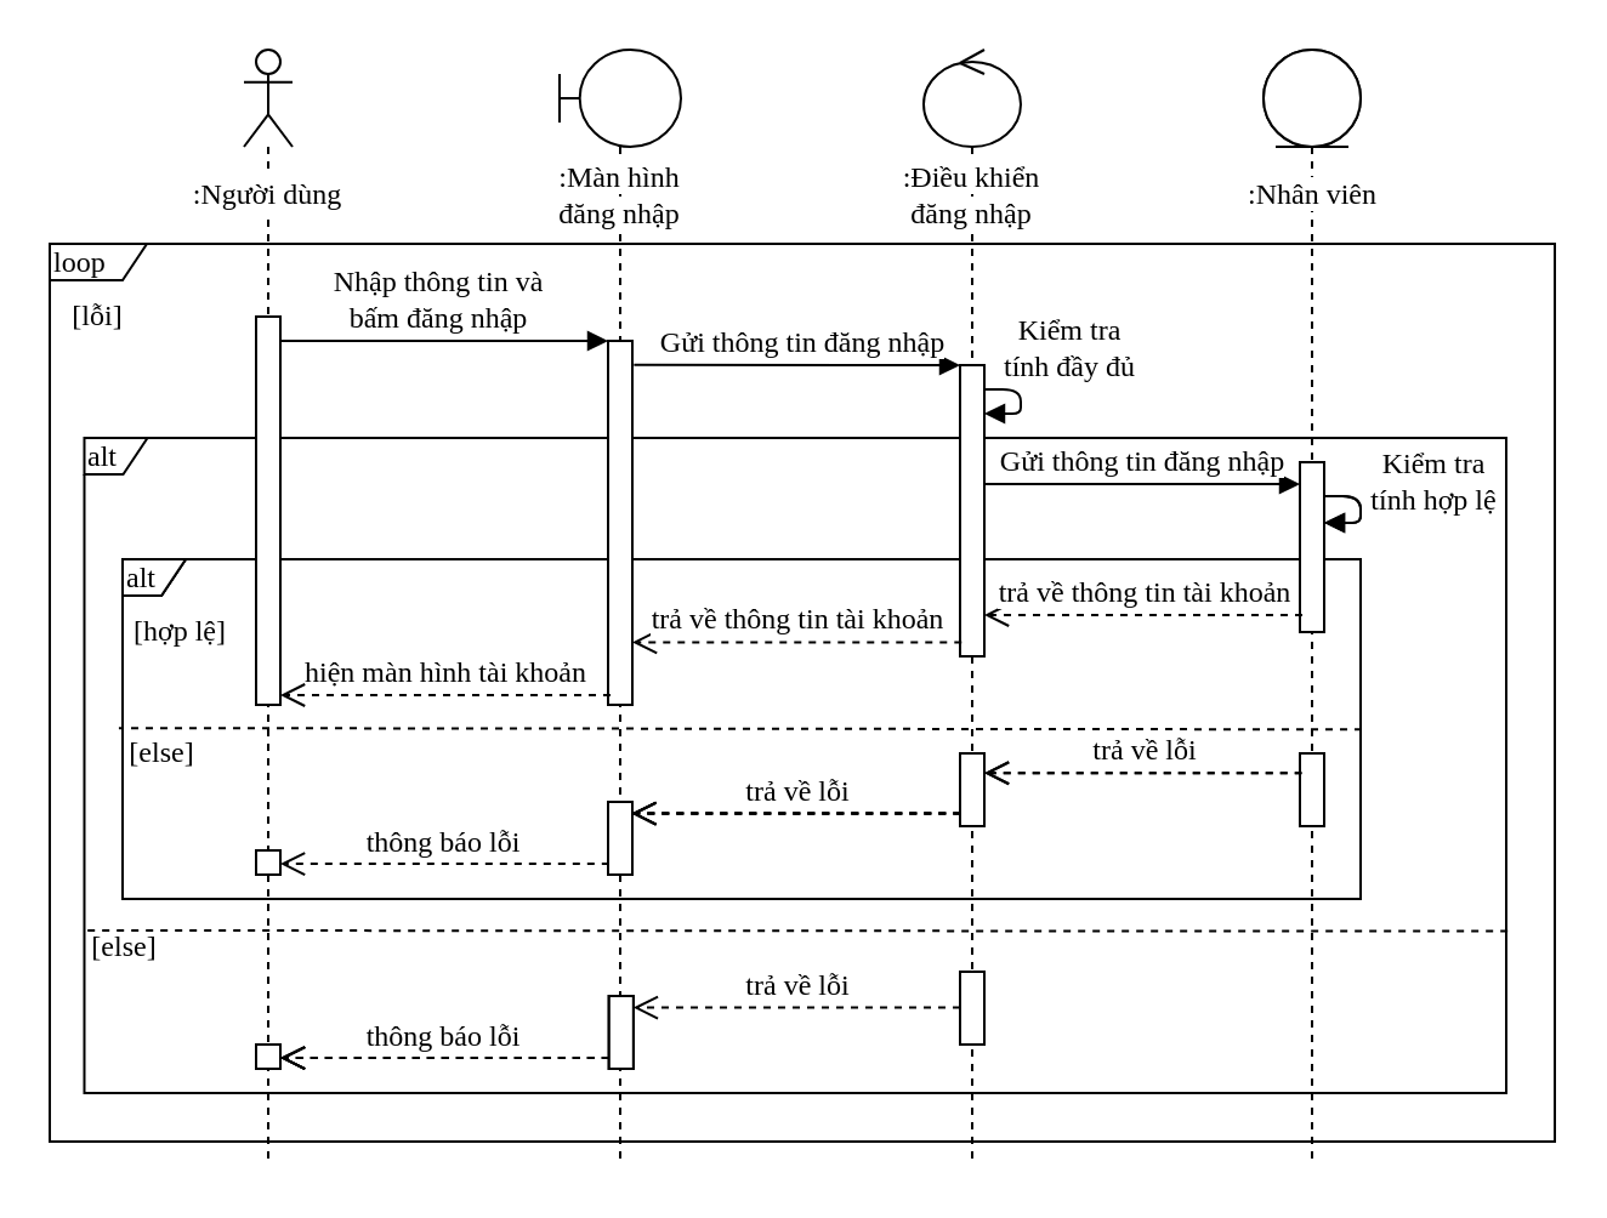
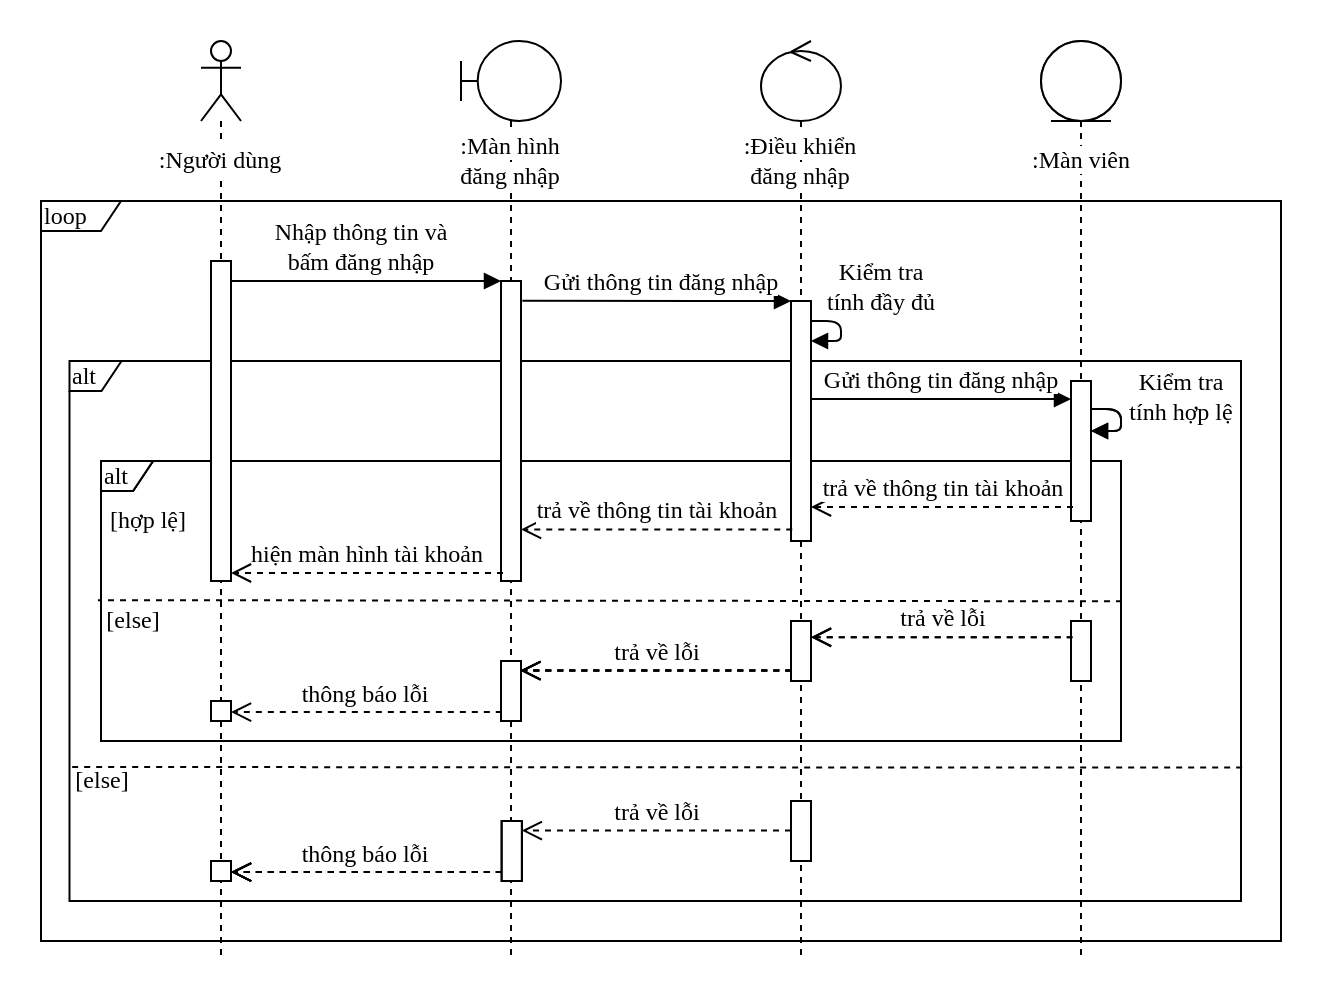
  <mxCell id="0" />
  <mxCell id="1" parent="0" />
  <mxCell id="2" value="alt" style="shape=umlFrame;whiteSpace=wrap;html=1;width=26;height=15;fontFamily=Times New Roman;fontSize=12;align=left;" parent="1" vertex="1"><mxGeometry x="50" y="230" width="510" height="140" as="geometry" /></mxCell>
  <mxCell id="3" value="alt" style="shape=umlFrame;whiteSpace=wrap;html=1;width=26;height=15;fontFamily=Times New Roman;fontSize=12;align=left;" parent="1" vertex="1"><mxGeometry x="34.25" y="180" width="585.75" height="270" as="geometry" /></mxCell>
  <mxCell id="4" value="alt" style="shape=umlFrame;whiteSpace=wrap;html=1;width=26;height=15;fontFamily=Times New Roman;fontSize=12;align=left;" parent="1" vertex="1"><mxGeometry x="50" y="230" width="510" height="140" as="geometry" /></mxCell>
  <mxCell id="5" value="alt" style="shape=umlFrame;whiteSpace=wrap;html=1;width=26;height=15;fontFamily=Times New Roman;fontSize=12;align=left;" parent="1" vertex="1"><mxGeometry x="50" y="230" width="510" height="140" as="geometry" /></mxCell>
  <mxCell id="6" value="loop" style="shape=umlFrame;whiteSpace=wrap;html=1;width=40;height=15;fontFamily=Times New Roman;fontSize=12;align=left;" parent="1" vertex="1"><mxGeometry x="20" y="100" width="620" height="370" as="geometry" /></mxCell>
  <mxCell id="7" value="" style="shape=umlLifeline;participant=umlControl;perimeter=lifelinePerimeter;whiteSpace=wrap;html=1;container=1;collapsible=0;recursiveResize=0;verticalAlign=top;spacingTop=36;labelBackgroundColor=#ffffff;outlineConnect=0;fontFamily=Times New Roman;fontSize=12;" parent="1" vertex="1"><mxGeometry x="380" y="20" width="40" height="460" as="geometry" /></mxCell>
  <mxCell id="8" value="" style="shape=umlLifeline;participant=umlEntity;perimeter=lifelinePerimeter;whiteSpace=wrap;html=1;container=1;collapsible=0;recursiveResize=0;verticalAlign=top;spacingTop=36;labelBackgroundColor=#ffffff;outlineConnect=0;fontFamily=Times New Roman;fontSize=12;" parent="1" vertex="1"><mxGeometry x="520" y="20" width="40" height="460" as="geometry" /></mxCell>
  <mxCell id="9" value="" style="shape=umlLifeline;participant=umlEntity;perimeter=lifelinePerimeter;whiteSpace=wrap;html=1;container=1;collapsible=0;recursiveResize=0;verticalAlign=top;spacingTop=36;labelBackgroundColor=#ffffff;outlineConnect=0;fontFamily=Times New Roman;fontSize=12;" parent="8" vertex="1"><mxGeometry width="40" height="460" as="geometry" /></mxCell>
  <mxCell id="10" value="" style="html=1;points=[];perimeter=orthogonalPerimeter;fontFamily=Times New Roman;fontSize=12;" parent="9" vertex="1"><mxGeometry x="15" y="170" width="10" height="70" as="geometry" /></mxCell>
  <mxCell id="11" value="Kiểm tra&lt;br&gt;tính hợp lệ" style="html=1;verticalAlign=bottom;endArrow=block;fontFamily=Times New Roman;fontSize=12;" parent="9" target="10" edge="1"><mxGeometry x="0.272" y="-30" width="80" relative="1" as="geometry"><mxPoint x="25" y="184" as="sourcePoint" /><mxPoint x="-105" y="160" as="targetPoint" /><Array as="points"><mxPoint x="40" y="184" /><mxPoint x="40" y="195" /></Array><mxPoint x="30" y="30" as="offset" /></mxGeometry></mxCell>
  <mxCell id="12" value="" style="html=1;points=[];perimeter=orthogonalPerimeter;fontFamily=Times New Roman;fontSize=12;" parent="9" vertex="1"><mxGeometry x="15" y="290" width="10" height="30" as="geometry" /></mxCell>
  <mxCell id="13" value="" style="html=1;points=[];perimeter=orthogonalPerimeter;fontFamily=Times New Roman;fontSize=12;" parent="9" vertex="1"><mxGeometry x="-125" y="290" width="10" height="30" as="geometry" /></mxCell>
  <mxCell id="14" value="trả về lỗi" style="html=1;verticalAlign=bottom;endArrow=open;dashed=1;endSize=8;fontFamily=Times New Roman;fontSize=12;exitX=0.087;exitY=0.271;exitDx=0;exitDy=0;exitPerimeter=0;" parent="9" target="13" edge="1"><mxGeometry x="-0.01" relative="1" as="geometry"><mxPoint x="15.87" y="298.13" as="sourcePoint" /><mxPoint x="-115" y="310" as="targetPoint" /><mxPoint as="offset" /></mxGeometry></mxCell>
  <mxCell id="15" value="" style="html=1;points=[];perimeter=orthogonalPerimeter;fontFamily=Times New Roman;fontSize=12;" parent="9" vertex="1"><mxGeometry x="-125" y="380" width="10" height="30" as="geometry" /></mxCell>
  <mxCell id="16" value="" style="html=1;points=[];perimeter=orthogonalPerimeter;fontFamily=Times New Roman;fontSize=12;" parent="8" vertex="1"><mxGeometry x="15" y="170" width="10" height="70" as="geometry" /></mxCell>
  <mxCell id="17" value="Kiểm tra&lt;br&gt;tính hợp lệ" style="html=1;verticalAlign=bottom;endArrow=block;fontFamily=Times New Roman;fontSize=12;" parent="8" target="16" edge="1"><mxGeometry x="0.272" y="-30" width="80" relative="1" as="geometry"><mxPoint x="25" y="184" as="sourcePoint" /><mxPoint x="-105" y="160" as="targetPoint" /><Array as="points"><mxPoint x="40" y="184" /><mxPoint x="40" y="195" /></Array><mxPoint x="30" y="30" as="offset" /></mxGeometry></mxCell>
  <mxCell id="18" value="" style="html=1;points=[];perimeter=orthogonalPerimeter;fontFamily=Times New Roman;fontSize=12;" parent="8" vertex="1"><mxGeometry x="15" y="290" width="10" height="30" as="geometry" /></mxCell>
  <mxCell id="19" value="" style="html=1;points=[];perimeter=orthogonalPerimeter;fontFamily=Times New Roman;fontSize=12;" parent="8" vertex="1"><mxGeometry x="-125" y="290" width="10" height="30" as="geometry" /></mxCell>
  <mxCell id="20" value="trả về lỗi" style="html=1;verticalAlign=bottom;endArrow=open;dashed=1;endSize=8;fontFamily=Times New Roman;fontSize=12;exitX=0.087;exitY=0.271;exitDx=0;exitDy=0;exitPerimeter=0;" parent="8" target="19" edge="1"><mxGeometry x="-0.01" relative="1" as="geometry"><mxPoint x="15.87" y="298.13" as="sourcePoint" /><mxPoint x="-115" y="310" as="targetPoint" /><mxPoint as="offset" /></mxGeometry></mxCell>
  <mxCell id="21" value="" style="html=1;points=[];perimeter=orthogonalPerimeter;fontFamily=Times New Roman;fontSize=12;" parent="8" vertex="1"><mxGeometry x="-125" y="380" width="10" height="30" as="geometry" /></mxCell>
  <mxCell id="22" value="" style="html=1;points=[];perimeter=orthogonalPerimeter;fontFamily=Times New Roman;fontSize=12;" parent="8" vertex="1"><mxGeometry x="-415" y="410" width="10" height="10" as="geometry" /></mxCell>
  <mxCell id="23" value="thông báo lỗi" style="html=1;verticalAlign=bottom;endArrow=open;dashed=1;endSize=8;fontFamily=Times New Roman;fontSize=12;exitX=0.041;exitY=0.851;exitDx=0;exitDy=0;exitPerimeter=0;" parent="8" edge="1"><mxGeometry relative="1" as="geometry"><mxPoint x="-269.59" y="415.53" as="sourcePoint" /><mxPoint x="-405.0" y="415.53" as="targetPoint" /></mxGeometry></mxCell>
  <mxCell id="24" value="" style="html=1;points=[];perimeter=orthogonalPerimeter;fontFamily=Times New Roman;fontSize=12;" parent="8" vertex="1"><mxGeometry x="-269.59" y="390" width="10" height="30" as="geometry" /></mxCell>
  <mxCell id="25" value="trả về lỗi" style="html=1;verticalAlign=bottom;endArrow=open;dashed=1;endSize=8;fontFamily=Times New Roman;fontSize=12;" parent="8" source="15" edge="1"><mxGeometry x="-0.01" relative="1" as="geometry"><mxPoint x="-124" y="395" as="sourcePoint" /><mxPoint x="-259.59" y="394.78" as="targetPoint" /><mxPoint as="offset" /></mxGeometry></mxCell>
  <mxCell id="26" value="" style="shape=umlLifeline;participant=umlActor;perimeter=lifelinePerimeter;whiteSpace=wrap;html=1;container=1;collapsible=0;recursiveResize=0;verticalAlign=top;spacingTop=36;labelBackgroundColor=#ffffff;outlineConnect=0;fontFamily=Times New Roman;fontSize=11;" parent="1" vertex="1"><mxGeometry x="100" y="20" width="20" height="460" as="geometry" /></mxCell>
  <mxCell id="27" value="" style="html=1;points=[];perimeter=orthogonalPerimeter;fontFamily=Times New Roman;fontSize=12;" parent="26" vertex="1"><mxGeometry x="5" y="110" width="10" height="160" as="geometry" /></mxCell>
  <mxCell id="28" value="" style="html=1;points=[];perimeter=orthogonalPerimeter;fontFamily=Times New Roman;fontSize=12;" parent="26" vertex="1"><mxGeometry x="5" y="330" width="10" height="10" as="geometry" /></mxCell>
  <mxCell id="29" value=":Người dùng" style="text;html=1;strokeColor=none;fillColor=#FFFFFF;align=center;verticalAlign=middle;whiteSpace=wrap;rounded=0;fontSize=12;fontFamily=Times New Roman;" parent="1" vertex="1"><mxGeometry x="75" y="70" width="70" height="20" as="geometry" /></mxCell>
  <mxCell id="30" value="" style="shape=umlLifeline;participant=umlBoundary;perimeter=lifelinePerimeter;whiteSpace=wrap;html=1;container=1;collapsible=0;recursiveResize=0;verticalAlign=top;spacingTop=36;labelBackgroundColor=#ffffff;outlineConnect=0;fontFamily=Times New Roman;fontSize=12;" parent="1" vertex="1"><mxGeometry x="230" y="20" width="50" height="460" as="geometry" /></mxCell>
  <mxCell id="31" value="" style="html=1;points=[];perimeter=orthogonalPerimeter;fontFamily=Times New Roman;fontSize=12;" parent="30" vertex="1"><mxGeometry x="20" y="120" width="10" height="150" as="geometry" /></mxCell>
  <mxCell id="32" value="" style="html=1;points=[];perimeter=orthogonalPerimeter;fontFamily=Times New Roman;fontSize=12;" parent="30" vertex="1"><mxGeometry x="20" y="310" width="10" height="30" as="geometry" /></mxCell>
  <mxCell id="33" value="thông báo lỗi" style="html=1;verticalAlign=bottom;endArrow=open;dashed=1;endSize=8;fontFamily=Times New Roman;fontSize=12;exitX=0.041;exitY=0.851;exitDx=0;exitDy=0;exitPerimeter=0;" parent="30" target="28" edge="1"><mxGeometry relative="1" as="geometry"><mxPoint x="20.41" y="335.53" as="sourcePoint" /><mxPoint x="-115" y="335.53" as="targetPoint" /></mxGeometry></mxCell>
  <mxCell id="34" value="&lt;font style=&quot;font-size: 12px&quot;&gt;Nhập thông tin và&lt;br&gt;bấm đăng nhập&lt;/font&gt;" style="html=1;verticalAlign=bottom;endArrow=block;fontFamily=Times New Roman;fontSize=12;" parent="1" source="27" target="31" edge="1"><mxGeometry x="-0.037" width="80" relative="1" as="geometry"><mxPoint x="130" y="130" as="sourcePoint" /><mxPoint x="220" y="150" as="targetPoint" /><Array as="points"><mxPoint x="150" y="140" /></Array><mxPoint as="offset" /></mxGeometry></mxCell>
  <mxCell id="35" value="Gửi thông tin đăng nhập" style="html=1;verticalAlign=bottom;endArrow=block;fontFamily=Times New Roman;fontSize=12;exitX=1.067;exitY=0.066;exitDx=0;exitDy=0;exitPerimeter=0;" parent="1" source="31" target="37" edge="1"><mxGeometry x="0.032" width="80" relative="1" as="geometry"><mxPoint x="260" y="160" as="sourcePoint" /><mxPoint x="404.69" y="160" as="targetPoint" /><Array as="points"><mxPoint x="360" y="150" /></Array><mxPoint as="offset" /></mxGeometry></mxCell>
  <mxCell id="36" value="Gửi thông tin đăng nhập" style="html=1;verticalAlign=bottom;endArrow=block;fontFamily=Times New Roman;fontSize=12;" parent="1" source="37" target="16" edge="1"><mxGeometry x="0.005" width="80" relative="1" as="geometry"><mxPoint x="400" y="160.24" as="sourcePoint" /><mxPoint x="530" y="160" as="targetPoint" /><Array as="points"><mxPoint x="430" y="199" /></Array><mxPoint as="offset" /></mxGeometry></mxCell>
  <mxCell id="37" value="" style="html=1;points=[];perimeter=orthogonalPerimeter;fontFamily=Times New Roman;fontSize=12;" parent="1" vertex="1"><mxGeometry x="395" y="150" width="10" height="120" as="geometry" /></mxCell>
  <mxCell id="38" value="trả về thông tin tài khoản" style="html=1;verticalAlign=bottom;endArrow=open;dashed=1;endSize=8;fontFamily=Times New Roman;fontSize=12;exitX=0.064;exitY=0.952;exitDx=0;exitDy=0;exitPerimeter=0;" parent="1" source="37" target="31" edge="1"><mxGeometry relative="1" as="geometry"><mxPoint x="389.27" y="210" as="sourcePoint" /><mxPoint x="260" y="208" as="targetPoint" /></mxGeometry></mxCell>
  <mxCell id="39" value="&lt;span style=&quot;background-color: rgb(255 , 255 , 255)&quot;&gt;:Màn hình đăng nhập&lt;/span&gt;" style="text;html=1;strokeColor=none;fillColor=none;align=center;verticalAlign=middle;whiteSpace=wrap;rounded=0;fontFamily=Times New Roman;fontSize=12;" parent="1" vertex="1"><mxGeometry x="220" y="70" width="70" height="20" as="geometry" /></mxCell>
  <mxCell id="40" value="&lt;span style=&quot;background-color: rgb(255 , 255 , 255)&quot;&gt;:Điều khiển đăng nhập&lt;/span&gt;" style="text;html=1;strokeColor=none;fillColor=none;align=center;verticalAlign=middle;whiteSpace=wrap;rounded=0;fontFamily=Times New Roman;fontSize=12;" parent="1" vertex="1"><mxGeometry x="360" y="70" width="80" height="20" as="geometry" /></mxCell>
- <mxCell id="41" value="&lt;span style=&quot;background-color: rgb(255 , 255 , 255)&quot;&gt;:Nhân viên&lt;/span&gt;" style="text;html=1;strokeColor=none;fillColor=none;align=center;verticalAlign=middle;whiteSpace=wrap;rounded=0;fontFamily=Times New Roman;fontSize=12;" parent="1" vertex="1"><mxGeometry x="512.5" y="70" width="55" height="20" as="geometry" /></mxCell>
+ <mxCell id="41" value="&lt;span style=&quot;background-color: rgb(255 , 255 , 255)&quot;&gt;:Màn viên&lt;/span&gt;" style="text;html=1;strokeColor=none;fillColor=none;align=center;verticalAlign=middle;whiteSpace=wrap;rounded=0;fontFamily=Times New Roman;fontSize=12;" parent="1" vertex="1"><mxGeometry x="512.5" y="70" width="55" height="20" as="geometry" /></mxCell>
  <mxCell id="42" value="Kiểm tra&lt;br&gt;tính đầy đủ" style="html=1;verticalAlign=bottom;endArrow=block;fontFamily=Times New Roman;fontSize=12;" parent="1" source="37" target="37" edge="1"><mxGeometry x="-0.25" y="20" width="80" relative="1" as="geometry"><mxPoint x="400" y="160" as="sourcePoint" /><mxPoint x="539.33" y="140.1" as="targetPoint" /><Array as="points"><mxPoint x="420" y="160" /><mxPoint x="420" y="170" /></Array><mxPoint as="offset" /></mxGeometry></mxCell>
- <mxCell id="43" value="[lỗi]" style="text;html=1;strokeColor=none;fillColor=none;align=center;verticalAlign=middle;whiteSpace=wrap;rounded=0;fontFamily=Times New Roman;fontSize=12;" parent="1" vertex="1"><mxGeometry x="30" y="120" width="20" height="20" as="geometry" /></mxCell>
  <mxCell id="44" value="[hợp lệ]" style="text;html=1;strokeColor=none;fillColor=none;align=center;verticalAlign=middle;whiteSpace=wrap;rounded=0;fontFamily=Times New Roman;fontSize=12;" parent="1" vertex="1"><mxGeometry x="54.25" y="250" width="40" height="20" as="geometry" /></mxCell>
  <mxCell id="45" value="trả về thông tin tài khoản" style="html=1;verticalAlign=bottom;endArrow=open;dashed=1;endSize=8;fontFamily=Times New Roman;fontSize=12;" parent="1" target="37" edge="1"><mxGeometry x="-0.01" relative="1" as="geometry"><mxPoint x="536" y="253" as="sourcePoint" /><mxPoint x="405" y="259.71" as="targetPoint" /><mxPoint as="offset" /></mxGeometry></mxCell>
  <mxCell id="46" value="hiện màn hình tài khoản" style="html=1;verticalAlign=bottom;endArrow=open;dashed=1;endSize=8;fontFamily=Times New Roman;fontSize=12;" parent="1" target="27" edge="1"><mxGeometry relative="1" as="geometry"><mxPoint x="251" y="286" as="sourcePoint" /><mxPoint x="119.25" y="274.8" as="targetPoint" /></mxGeometry></mxCell>
  <mxCell id="47" value="" style="endArrow=none;dashed=1;html=1;fontFamily=Times New Roman;fontSize=12;exitX=1.001;exitY=0.501;exitDx=0;exitDy=0;exitPerimeter=0;entryX=-0.003;entryY=0.497;entryDx=0;entryDy=0;entryPerimeter=0;" parent="1" source="5" target="5" edge="1"><mxGeometry width="50" height="50" relative="1" as="geometry"><mxPoint x="541.25" y="340" as="sourcePoint" /><mxPoint x="73" y="323" as="targetPoint" /><Array as="points" /></mxGeometry></mxCell>
  <mxCell id="48" value="[else]" style="text;html=1;strokeColor=none;fillColor=none;align=center;verticalAlign=middle;whiteSpace=wrap;rounded=0;fontFamily=Times New Roman;fontSize=12;" parent="1" vertex="1"><mxGeometry x="54.25" y="300" width="25" height="20" as="geometry" /></mxCell>
  <mxCell id="49" value="[else]" style="text;html=1;strokeColor=none;fillColor=none;align=center;verticalAlign=middle;whiteSpace=wrap;rounded=0;fontFamily=Times New Roman;fontSize=12;" parent="1" vertex="1"><mxGeometry x="39.25" y="380" width="24" height="20" as="geometry" /></mxCell>
  <mxCell id="50" value="" style="endArrow=none;dashed=1;html=1;fontFamily=Times New Roman;fontSize=12;exitX=1.001;exitY=0.753;exitDx=0;exitDy=0;exitPerimeter=0;" parent="1" source="3" edge="1"><mxGeometry width="50" height="50" relative="1" as="geometry"><mxPoint x="633.575" y="380.88" as="sourcePoint" /><mxPoint x="34" y="383" as="targetPoint" /><Array as="points" /></mxGeometry></mxCell>
  <mxCell id="51" value="trả về lỗi" style="html=1;verticalAlign=bottom;endArrow=open;dashed=1;endSize=8;fontFamily=Times New Roman;fontSize=12;exitX=0.049;exitY=0.826;exitDx=0;exitDy=0;exitPerimeter=0;" parent="1" edge="1"><mxGeometry x="-0.01" relative="1" as="geometry"><mxPoint x="395.15" y="334.78" as="sourcePoint" /><mxPoint x="259.66" y="334.78" as="targetPoint" /><mxPoint as="offset" /></mxGeometry></mxCell>
  <mxCell id="52" value="trả về lỗi" style="html=1;verticalAlign=bottom;endArrow=open;dashed=1;endSize=8;fontFamily=Times New Roman;fontSize=12;exitX=0.049;exitY=0.826;exitDx=0;exitDy=0;exitPerimeter=0;" parent="1" edge="1"><mxGeometry x="-0.01" relative="1" as="geometry"><mxPoint x="395.15" y="334.78" as="sourcePoint" /><mxPoint x="259.66" y="334.78" as="targetPoint" /><mxPoint as="offset" /></mxGeometry></mxCell>
  <mxCell id="53" value="trả về lỗi" style="html=1;verticalAlign=bottom;endArrow=open;dashed=1;endSize=8;fontFamily=Times New Roman;fontSize=12;exitX=0.049;exitY=0.826;exitDx=0;exitDy=0;exitPerimeter=0;" parent="1" edge="1"><mxGeometry x="-0.01" relative="1" as="geometry"><mxPoint x="395.15" y="334.78" as="sourcePoint" /><mxPoint x="259.66" y="334.78" as="targetPoint" /><mxPoint as="offset" /></mxGeometry></mxCell>
  <mxCell id="54" value="trả về lỗi" style="html=1;verticalAlign=bottom;endArrow=open;dashed=1;endSize=8;fontFamily=Times New Roman;fontSize=12;exitX=0.049;exitY=0.826;exitDx=0;exitDy=0;exitPerimeter=0;" parent="1" edge="1"><mxGeometry x="-0.01" relative="1" as="geometry"><mxPoint x="395.15" y="334.78" as="sourcePoint" /><mxPoint x="259.66" y="334.78" as="targetPoint" /><mxPoint as="offset" /></mxGeometry></mxCell>
  <mxCell id="55" value="" style="html=1;points=[];perimeter=orthogonalPerimeter;fontFamily=Times New Roman;fontSize=12;" parent="1" vertex="1"><mxGeometry x="105" y="430" width="10" height="10" as="geometry" /></mxCell>
  <mxCell id="56" value="thông báo lỗi" style="html=1;verticalAlign=bottom;endArrow=open;dashed=1;endSize=8;fontFamily=Times New Roman;fontSize=12;exitX=0.041;exitY=0.851;exitDx=0;exitDy=0;exitPerimeter=0;" parent="1" edge="1"><mxGeometry relative="1" as="geometry"><mxPoint x="250.41" y="435.53" as="sourcePoint" /><mxPoint x="115" y="435.53" as="targetPoint" /></mxGeometry></mxCell>
  <mxCell id="57" value="" style="html=1;points=[];perimeter=orthogonalPerimeter;fontFamily=Times New Roman;fontSize=12;" parent="1" vertex="1"><mxGeometry x="250.41" y="410" width="10" height="30" as="geometry" /></mxCell>
  <mxCell id="58" value="" style="html=1;points=[];perimeter=orthogonalPerimeter;fontFamily=Times New Roman;fontSize=12;" parent="1" vertex="1"><mxGeometry x="250.41" y="410" width="10" height="30" as="geometry" /></mxCell>
  <mxCell id="59" value="" style="html=1;points=[];perimeter=orthogonalPerimeter;fontFamily=Times New Roman;fontSize=12;" parent="1" vertex="1"><mxGeometry x="105" y="430" width="10" height="10" as="geometry" /></mxCell>
  <mxCell id="60" value="thông báo lỗi" style="html=1;verticalAlign=bottom;endArrow=open;dashed=1;endSize=8;fontFamily=Times New Roman;fontSize=12;exitX=0.041;exitY=0.851;exitDx=0;exitDy=0;exitPerimeter=0;" parent="1" edge="1"><mxGeometry relative="1" as="geometry"><mxPoint x="250.41" y="435.53" as="sourcePoint" /><mxPoint x="115" y="435.53" as="targetPoint" /></mxGeometry></mxCell>
  <mxCell id="61" value="" style="html=1;points=[];perimeter=orthogonalPerimeter;fontFamily=Times New Roman;fontSize=12;" parent="1" vertex="1"><mxGeometry x="105" y="430" width="10" height="10" as="geometry" /></mxCell>
  <mxCell id="62" value="thông báo lỗi" style="html=1;verticalAlign=bottom;endArrow=open;dashed=1;endSize=8;fontFamily=Times New Roman;fontSize=12;exitX=0.041;exitY=0.851;exitDx=0;exitDy=0;exitPerimeter=0;" parent="1" edge="1"><mxGeometry relative="1" as="geometry"><mxPoint x="250.41" y="435.53" as="sourcePoint" /><mxPoint x="115" y="435.53" as="targetPoint" /></mxGeometry></mxCell>
  <mxCell id="63" value="" style="html=1;points=[];perimeter=orthogonalPerimeter;fontFamily=Times New Roman;fontSize=12;" parent="1" vertex="1"><mxGeometry x="250.41" y="410" width="10" height="30" as="geometry" /></mxCell>
  <mxCell id="64" value="" style="html=1;points=[];perimeter=orthogonalPerimeter;fontFamily=Times New Roman;fontSize=12;" parent="1" vertex="1"><mxGeometry x="105" y="430" width="10" height="10" as="geometry" /></mxCell>
  <mxCell id="65" value="" style="html=1;points=[];perimeter=orthogonalPerimeter;fontFamily=Times New Roman;fontSize=12;" parent="1" vertex="1"><mxGeometry x="105" y="430" width="10" height="10" as="geometry" /></mxCell>
  <mxCell id="66" value="" style="html=1;points=[];perimeter=orthogonalPerimeter;fontFamily=Times New Roman;fontSize=12;" parent="1" vertex="1"><mxGeometry x="105" y="430" width="10" height="10" as="geometry" /></mxCell>
  <mxCell id="67" value="" style="html=1;points=[];perimeter=orthogonalPerimeter;fontFamily=Times New Roman;fontSize=12;" parent="1" vertex="1"><mxGeometry x="105" y="430" width="10" height="10" as="geometry" /></mxCell>
